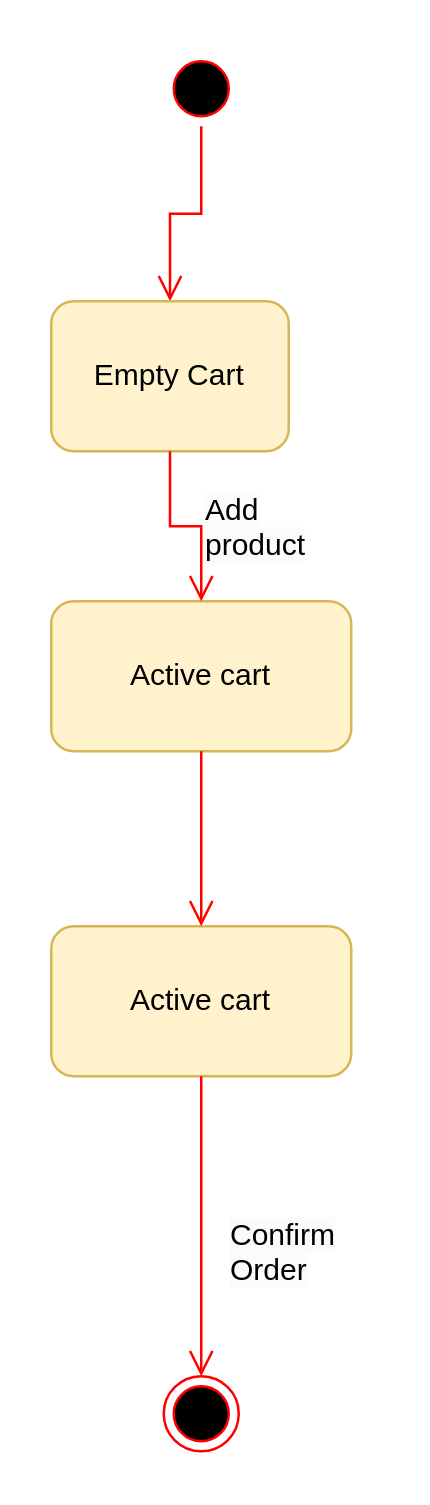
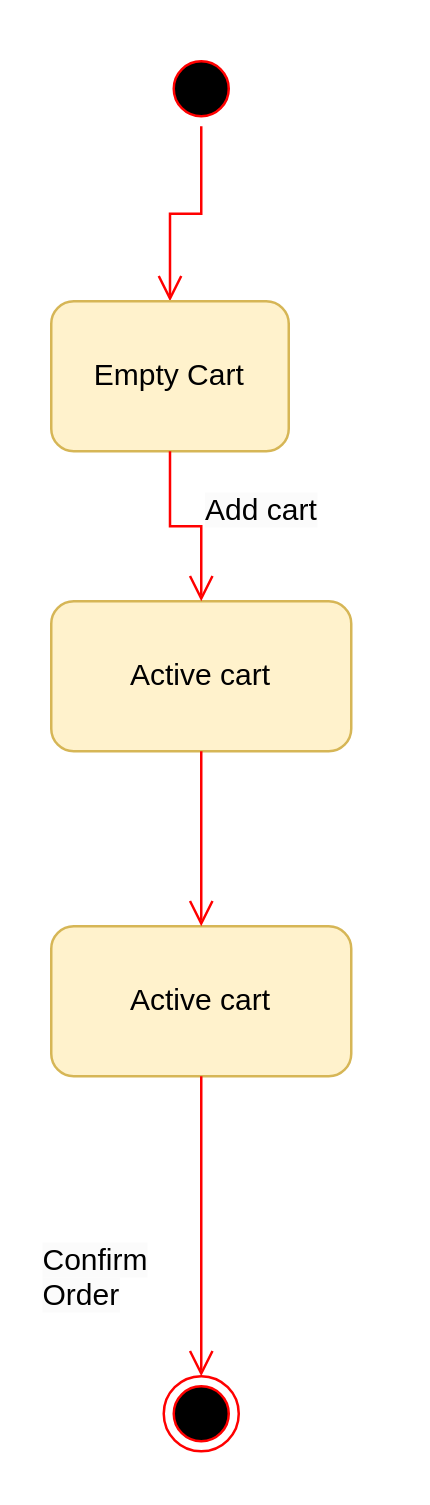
  <mxCell id="0" />
  <mxCell id="1" parent="0" />
  <mxCell id="2" value="" style="ellipse;html=1;shape=startState;fillColor=#000000;strokeColor=#ff0000;" parent="1" vertex="1"><mxGeometry x="65" y="20" width="30" height="30" as="geometry" /></mxCell>
  <mxCell id="3" value="" style="edgeStyle=orthogonalEdgeStyle;html=1;verticalAlign=bottom;endArrow=open;endSize=8;strokeColor=#ff0000;rounded=0;" parent="1" source="2" target="4" edge="1"><mxGeometry relative="1" as="geometry"><mxPoint x="80" y="100" as="targetPoint" /></mxGeometry></mxCell>
  <mxCell id="4" value="Empty Cart" style="rounded=1;whiteSpace=wrap;html=1;strokeColor=#d6b656;fillColor=#fff2cc;" parent="1" vertex="1"><mxGeometry x="20" y="120" width="95" height="60" as="geometry" /></mxCell>
  <mxCell id="5" value="" style="ellipse;html=1;shape=endState;fillColor=#000000;strokeColor=#ff0000;" parent="1" vertex="1"><mxGeometry x="65" y="550" width="30" height="30" as="geometry" /></mxCell>
  <mxCell id="6" value="Active cart" style="rounded=1;whiteSpace=wrap;html=1;strokeColor=#d6b656;fillColor=#fff2cc;" vertex="1" parent="1"><mxGeometry x="20" y="240" width="120" height="60" as="geometry" /></mxCell>
  <mxCell id="7" value="" style="edgeStyle=orthogonalEdgeStyle;html=1;verticalAlign=bottom;endArrow=open;endSize=8;strokeColor=#ff0000;rounded=0;entryX=0.5;entryY=0;entryDx=0;entryDy=0;" edge="1" parent="1" source="4" target="6"><mxGeometry relative="1" as="geometry"><mxPoint x="50" y="240" as="targetPoint" /><mxPoint x="100" y="200" as="sourcePoint" /></mxGeometry></mxCell>
- <mxCell id="8" value="&lt;span style=&quot;color: rgb(0, 0, 0); font-family: Helvetica; font-size: 12px; font-style: normal; font-variant-ligatures: normal; font-variant-caps: normal; font-weight: 400; letter-spacing: normal; orphans: 2; text-align: center; text-indent: 0px; text-transform: none; widows: 2; word-spacing: 0px; -webkit-text-stroke-width: 0px; white-space: normal; background-color: rgb(251, 251, 251); text-decoration-thickness: initial; text-decoration-style: initial; text-decoration-color: initial; display: inline !important; float: none;&quot;&gt;Add product&lt;/span&gt;" style="text;whiteSpace=wrap;html=1;" vertex="1" parent="1"><mxGeometry x="80" y="190" width="60" height="40" as="geometry" /></mxCell>
+ <mxCell id="8" value="&lt;span style=&quot;color: rgb(0, 0, 0); font-family: Helvetica; font-size: 12px; font-style: normal; font-variant-ligatures: normal; font-variant-caps: normal; font-weight: 400; letter-spacing: normal; orphans: 2; text-align: center; text-indent: 0px; text-transform: none; widows: 2; word-spacing: 0px; -webkit-text-stroke-width: 0px; white-space: normal; background-color: rgb(251, 251, 251); text-decoration-thickness: initial; text-decoration-style: initial; text-decoration-color: initial; display: inline !important; float: none;&quot;&gt;Add cart&lt;/span&gt;" style="text;whiteSpace=wrap;html=1;" vertex="1" parent="1"><mxGeometry x="80" y="190" width="60" height="40" as="geometry" /></mxCell>
  <mxCell id="9" value="Active cart" style="rounded=1;whiteSpace=wrap;html=1;strokeColor=#d6b656;fillColor=#fff2cc;" vertex="1" parent="1"><mxGeometry x="20" y="370" width="120" height="60" as="geometry" /></mxCell>
  <mxCell id="10" value="" style="edgeStyle=orthogonalEdgeStyle;html=1;verticalAlign=bottom;endArrow=open;endSize=8;strokeColor=#ff0000;rounded=0;exitX=0.5;exitY=1;exitDx=0;exitDy=0;" edge="1" parent="1" source="6" target="9"><mxGeometry relative="1" as="geometry"><mxPoint x="235" y="410" as="targetPoint" /><mxPoint x="280" y="340" as="sourcePoint" /></mxGeometry></mxCell>
- <mxCell id="11" value="&lt;span style=&quot;color: rgb(0, 0, 0); font-family: Helvetica; font-size: 12px; font-style: normal; font-variant-ligatures: normal; font-variant-caps: normal; font-weight: 400; letter-spacing: normal; orphans: 2; text-align: center; text-indent: 0px; text-transform: none; widows: 2; word-spacing: 0px; -webkit-text-stroke-width: 0px; white-space: normal; background-color: rgb(251, 251, 251); text-decoration-thickness: initial; text-decoration-style: initial; text-decoration-color: initial; display: inline !important; float: none;&quot;&gt;Confirm Order&lt;/span&gt;" style="text;whiteSpace=wrap;html=1;" vertex="1" parent="1"><mxGeometry x="90" y="480" width="60" height="40" as="geometry" /></mxCell>
+ <mxCell id="11" value="&lt;span style=&quot;color: rgb(0, 0, 0); font-family: Helvetica; font-size: 12px; font-style: normal; font-variant-ligatures: normal; font-variant-caps: normal; font-weight: 400; letter-spacing: normal; orphans: 2; text-align: center; text-indent: 0px; text-transform: none; widows: 2; word-spacing: 0px; -webkit-text-stroke-width: 0px; white-space: normal; background-color: rgb(251, 251, 251); text-decoration-thickness: initial; text-decoration-style: initial; text-decoration-color: initial; display: inline !important; float: none;&quot;&gt;Confirm Order&lt;/span&gt;" style="text;whiteSpace=wrap;html=1;" vertex="1" parent="1"><mxGeometry x="15" y="490" width="60" height="40" as="geometry" /></mxCell>
  <mxCell id="12" value="" style="edgeStyle=orthogonalEdgeStyle;html=1;verticalAlign=bottom;endArrow=open;endSize=8;strokeColor=#ff0000;rounded=0;exitX=0.5;exitY=1;exitDx=0;exitDy=0;entryX=0.5;entryY=0;entryDx=0;entryDy=0;" edge="1" parent="1" source="9" target="5"><mxGeometry relative="1" as="geometry"><mxPoint x="90" y="380" as="targetPoint" /><mxPoint x="90" y="310" as="sourcePoint" /></mxGeometry></mxCell>
